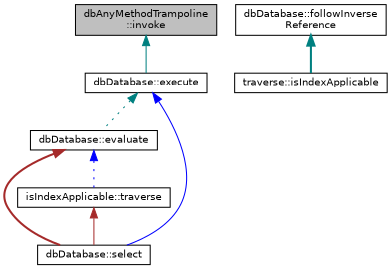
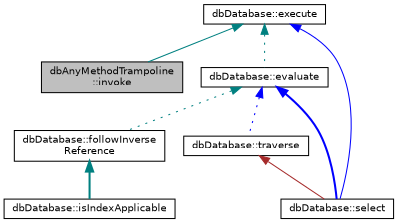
  digraph {
    rankdir=TB
    node [color=black fillcolor=white fontname=Helvetica fontsize=10 shape=record style=filled]
    edge [color=teal dir=back fontname=Helvetica fontsize=10 labelfontname=Helvetica labelfontsize=10 style=solid]
    n1 [fillcolor=grey75 fontcolor=black height=0.2 label="dbAnyMethodTrampoline\l::invoke" width=0.4]
    n2 [height=0.2 label="dbDatabase::execute" width=0.4]
    n3 [height=0.2 label="dbDatabase::evaluate" width=0.4]
    n4 [height=0.2 label="dbDatabase::select" width=0.4]
    n5 [height=0.2 label="dbDatabase::followInverse\lReference" width=0.4]
-   n6 [height=0.2 label="isIndexApplicable::traverse" width=0.4]
-   n7 [height=0.2 label="traverse::isIndexApplicable" width=0.4]
-   n1 -> n2
+   n6 [height=0.2 label="dbDatabase::traverse" width=0.4]
+   n7 [height=0.2 label="dbDatabase::isIndexApplicable" width=0.4]
+   n2 -> n1
    n2 -> n3 [style=dotted]
    n2 -> n4 [color=blue]
-   n3 -> n4 [color=brown style=bold]
+   n3 -> n4 [color=blue style=bold]
+   n3 -> n5 [style=dotted]
    n3 -> n6 [color=blue style=dotted]
    n5 -> n7 [style=bold]
    n6 -> n4 [color=brown]
  }
